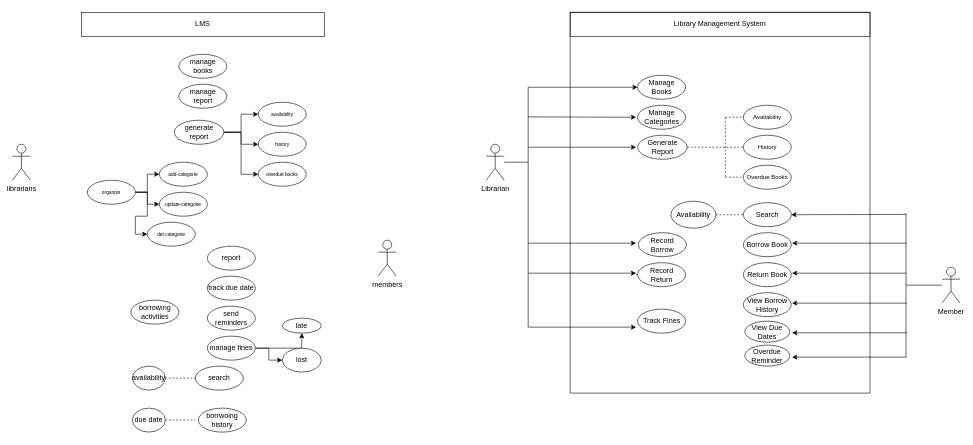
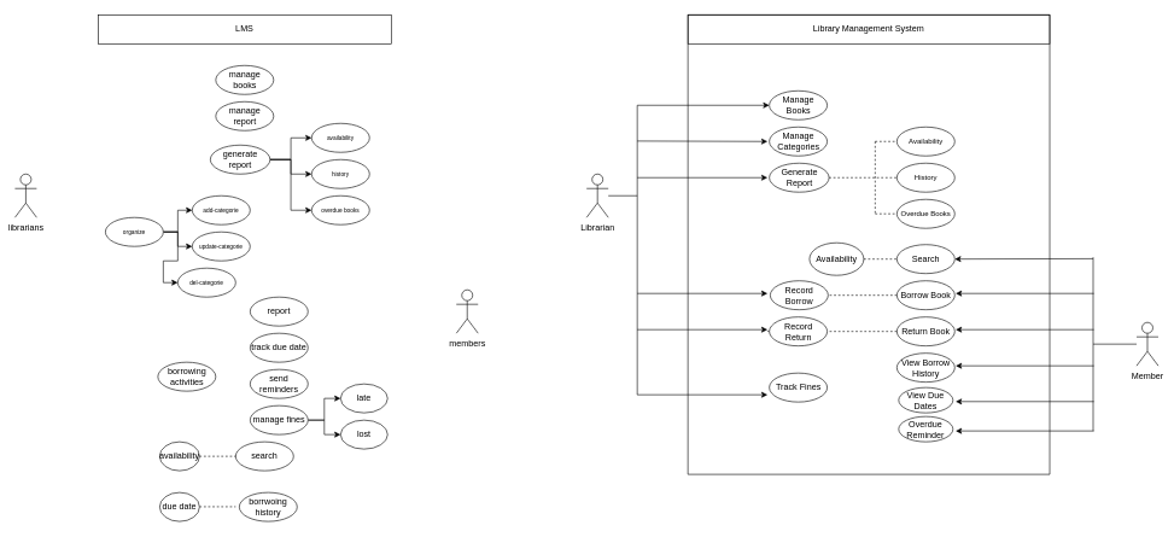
  <mxCell id="0" />
  <mxCell id="1" parent="0" />
  <mxCell id="2" value="LMS" style="rounded=0;whiteSpace=wrap;html=1;" parent="1" vertex="1"><mxGeometry x="135" y="20" width="405" height="40" as="geometry" /></mxCell>
  <mxCell id="3" value="librarians" style="shape=umlActor;verticalLabelPosition=bottom;verticalAlign=top;html=1;outlineConnect=0;" parent="1" vertex="1"><mxGeometry x="20" y="240" width="30" height="60" as="geometry" /></mxCell>
  <mxCell id="4" value="manage books" style="ellipse;whiteSpace=wrap;html=1;" parent="1" vertex="1"><mxGeometry x="297.5" y="90" width="80" height="40" as="geometry" /></mxCell>
  <mxCell id="5" value="manage report" style="ellipse;whiteSpace=wrap;html=1;" parent="1" vertex="1"><mxGeometry x="297.5" y="140" width="80" height="40" as="geometry" /></mxCell>
  <mxCell id="6" style="edgeStyle=orthogonalEdgeStyle;rounded=0;orthogonalLoop=1;jettySize=auto;html=1;entryX=0;entryY=0.5;entryDx=0;entryDy=0;" parent="1" source="9" target="25" edge="1"><mxGeometry relative="1" as="geometry" /></mxCell>
  <mxCell id="7" style="edgeStyle=orthogonalEdgeStyle;rounded=0;orthogonalLoop=1;jettySize=auto;html=1;entryX=0;entryY=0.5;entryDx=0;entryDy=0;" parent="1" source="9" target="26" edge="1"><mxGeometry relative="1" as="geometry" /></mxCell>
  <mxCell id="8" style="edgeStyle=orthogonalEdgeStyle;rounded=0;orthogonalLoop=1;jettySize=auto;html=1;entryX=0;entryY=0.5;entryDx=0;entryDy=0;" parent="1" source="9" target="27" edge="1"><mxGeometry relative="1" as="geometry" /></mxCell>
  <mxCell id="9" value="generate report" style="ellipse;whiteSpace=wrap;html=1;" parent="1" vertex="1"><mxGeometry x="290" y="200" width="82.5" height="40" as="geometry" /></mxCell>
  <mxCell id="10" style="edgeStyle=orthogonalEdgeStyle;rounded=0;orthogonalLoop=1;jettySize=auto;html=1;exitX=1;exitY=0.5;exitDx=0;exitDy=0;entryX=0;entryY=0.5;entryDx=0;entryDy=0;fontSize=8;" parent="1" source="13" target="14" edge="1"><mxGeometry relative="1" as="geometry" /></mxCell>
  <mxCell id="11" style="edgeStyle=orthogonalEdgeStyle;rounded=0;orthogonalLoop=1;jettySize=auto;html=1;exitX=1;exitY=0.5;exitDx=0;exitDy=0;entryX=0;entryY=0.5;entryDx=0;entryDy=0;fontSize=8;" parent="1" source="13" target="15" edge="1"><mxGeometry relative="1" as="geometry" /></mxCell>
  <mxCell id="12" style="edgeStyle=orthogonalEdgeStyle;rounded=0;orthogonalLoop=1;jettySize=auto;html=1;exitX=1;exitY=0.5;exitDx=0;exitDy=0;entryX=0;entryY=0.5;entryDx=0;entryDy=0;fontSize=8;" parent="1" source="13" target="16" edge="1"><mxGeometry relative="1" as="geometry" /></mxCell>
  <mxCell id="13" value="organize" style="ellipse;whiteSpace=wrap;html=1;fontSize=8;" parent="1" vertex="1"><mxGeometry x="145" y="300" width="80" height="40" as="geometry" /></mxCell>
  <mxCell id="14" value="add-categorie" style="ellipse;whiteSpace=wrap;html=1;fontSize=8;" parent="1" vertex="1"><mxGeometry x="265" y="270" width="80" height="40" as="geometry" /></mxCell>
  <mxCell id="15" value="update-categorie" style="ellipse;whiteSpace=wrap;html=1;fontSize=8;" parent="1" vertex="1"><mxGeometry x="265" y="320" width="80" height="40" as="geometry" /></mxCell>
  <mxCell id="16" value="del-categorie" style="ellipse;whiteSpace=wrap;html=1;fontSize=8;" parent="1" vertex="1"><mxGeometry x="245" y="370" width="80" height="40" as="geometry" /></mxCell>
  <mxCell id="17" value="borrowing activities" style="ellipse;whiteSpace=wrap;html=1;" parent="1" vertex="1"><mxGeometry x="217.5" y="500" width="80" height="40" as="geometry" /></mxCell>
  <mxCell id="18" value="members" style="shape=umlActor;verticalLabelPosition=bottom;verticalAlign=top;html=1;outlineConnect=0;" parent="1" vertex="1"><mxGeometry x="630" y="400" width="30" height="60" as="geometry" /></mxCell>
  <mxCell id="19" value="search" style="ellipse;whiteSpace=wrap;html=1;" parent="1" vertex="1"><mxGeometry x="325" y="610" width="80" height="40" as="geometry" /></mxCell>
  <mxCell id="20" value="availability" style="ellipse;whiteSpace=wrap;html=1;" parent="1" vertex="1"><mxGeometry x="220" y="610" width="55" height="40" as="geometry" /></mxCell>
  <mxCell id="21" value="" style="endArrow=none;dashed=1;html=1;rounded=0;exitX=1;exitY=0.5;exitDx=0;exitDy=0;entryX=0;entryY=0.5;entryDx=0;entryDy=0;" parent="1" source="20" target="19" edge="1"><mxGeometry width="50" height="50" relative="1" as="geometry"><mxPoint x="315" y="660" as="sourcePoint" /><mxPoint x="365" y="610" as="targetPoint" /></mxGeometry></mxCell>
  <mxCell id="22" value="borrwoing history" style="ellipse;whiteSpace=wrap;html=1;" parent="1" vertex="1"><mxGeometry x="330" y="680" width="80" height="40" as="geometry" /></mxCell>
  <mxCell id="23" value="" style="endArrow=none;dashed=1;html=1;rounded=0;exitX=1;exitY=0.5;exitDx=0;exitDy=0;entryX=0;entryY=0.5;entryDx=0;entryDy=0;" parent="1" edge="1"><mxGeometry width="50" height="50" relative="1" as="geometry"><mxPoint x="275" y="699.71" as="sourcePoint" /><mxPoint x="325" y="699.71" as="targetPoint" /></mxGeometry></mxCell>
  <mxCell id="24" value="due date" style="ellipse;whiteSpace=wrap;html=1;" parent="1" vertex="1"><mxGeometry x="220" y="680" width="55" height="40" as="geometry" /></mxCell>
  <mxCell id="25" value="availability" style="ellipse;whiteSpace=wrap;html=1;fontSize=8;" parent="1" vertex="1"><mxGeometry x="430" y="170" width="80" height="40" as="geometry" /></mxCell>
  <mxCell id="26" value="history" style="ellipse;whiteSpace=wrap;html=1;fontSize=8;" parent="1" vertex="1"><mxGeometry x="430" y="220" width="80" height="40" as="geometry" /></mxCell>
  <mxCell id="27" value="overdue books" style="ellipse;whiteSpace=wrap;html=1;fontSize=8;" parent="1" vertex="1"><mxGeometry x="430" y="270" width="80" height="40" as="geometry" /></mxCell>
  <mxCell id="28" value="report" style="ellipse;whiteSpace=wrap;html=1;" parent="1" vertex="1"><mxGeometry x="345" y="410" width="80" height="40" as="geometry" /></mxCell>
  <mxCell id="29" value="track due date" style="ellipse;whiteSpace=wrap;html=1;" parent="1" vertex="1"><mxGeometry x="345" y="460" width="80" height="40" as="geometry" /></mxCell>
  <mxCell id="30" value="send reminders" style="ellipse;whiteSpace=wrap;html=1;" parent="1" vertex="1"><mxGeometry x="345" y="510" width="80" height="40" as="geometry" /></mxCell>
  <mxCell id="31" value="" style="edgeStyle=orthogonalEdgeStyle;rounded=0;orthogonalLoop=1;jettySize=auto;html=1;" parent="1" source="33" target="34" edge="1"><mxGeometry relative="1" as="geometry" /></mxCell>
  <mxCell id="32" style="edgeStyle=orthogonalEdgeStyle;rounded=0;orthogonalLoop=1;jettySize=auto;html=1;entryX=0;entryY=0.5;entryDx=0;entryDy=0;" parent="1" source="33" target="35" edge="1"><mxGeometry relative="1" as="geometry" /></mxCell>
  <mxCell id="33" value="manage fines" style="ellipse;whiteSpace=wrap;html=1;" parent="1" vertex="1"><mxGeometry x="345" y="560" width="80" height="40" as="geometry" /></mxCell>
- <mxCell id="34" value="late" style="ellipse;whiteSpace=wrap;html=1;" parent="1" vertex="1"><mxGeometry x="470" y="530" width="65" height="25" as="geometry" /></mxCell>
+ <mxCell id="34" value="late" style="ellipse;whiteSpace=wrap;html=1;" parent="1" vertex="1"><mxGeometry x="470" y="530" width="65" height="40" as="geometry" /></mxCell>
  <mxCell id="35" value="lost" style="ellipse;whiteSpace=wrap;html=1;" parent="1" vertex="1"><mxGeometry x="470" y="580" width="65" height="40" as="geometry" /></mxCell>
  <mxCell id="36" value="Library Management System" style="rounded=0;whiteSpace=wrap;html=1;" vertex="1" parent="1"><mxGeometry x="950" y="20" width="500" height="40" as="geometry" /></mxCell>
  <mxCell id="37" value="Librarian" style="shape=umlActor;verticalLabelPosition=bottom;verticalAlign=top;html=1;outlineConnect=0;" vertex="1" parent="1"><mxGeometry x="810" y="240" width="30" height="60" as="geometry" /></mxCell>
  <mxCell id="38" value="" style="swimlane;startSize=0;" vertex="1" parent="1"><mxGeometry x="950" y="20" width="500" height="635" as="geometry" /></mxCell>
  <mxCell id="39" value="Search" style="ellipse;whiteSpace=wrap;html=1;" vertex="1" parent="38"><mxGeometry x="288.75" y="317.5" width="80" height="40" as="geometry" /></mxCell>
  <mxCell id="40" value="Availability" style="ellipse;whiteSpace=wrap;html=1;" vertex="1" parent="38"><mxGeometry x="168" y="315" width="75" height="45" as="geometry" /></mxCell>
  <mxCell id="41" value="" style="endArrow=none;dashed=1;html=1;rounded=0;exitX=1;exitY=0.5;exitDx=0;exitDy=0;entryX=0;entryY=0.5;entryDx=0;entryDy=0;" edge="1" parent="38" source="40" target="39"><mxGeometry width="50" height="50" relative="1" as="geometry"><mxPoint x="273.75" y="367.5" as="sourcePoint" /><mxPoint x="323.75" y="317.5" as="targetPoint" /></mxGeometry></mxCell>
  <mxCell id="42" value="View Borrow History" style="ellipse;whiteSpace=wrap;html=1;" vertex="1" parent="38"><mxGeometry x="288.75" y="467.5" width="80" height="40" as="geometry" /></mxCell>
  <mxCell id="43" value="View Due Dates" style="ellipse;whiteSpace=wrap;html=1;" vertex="1" parent="38"><mxGeometry x="291.25" y="515" width="75" height="35" as="geometry" /></mxCell>
  <mxCell id="44" value="Borrow Book" style="ellipse;whiteSpace=wrap;html=1;" vertex="1" parent="38"><mxGeometry x="288.75" y="367.5" width="80" height="40" as="geometry" /></mxCell>
  <mxCell id="45" value="Return Book" style="ellipse;whiteSpace=wrap;html=1;" vertex="1" parent="38"><mxGeometry x="288.75" y="417.5" width="80" height="40" as="geometry" /></mxCell>
  <mxCell id="46" value="Overdue Reminder" style="ellipse;whiteSpace=wrap;html=1;" vertex="1" parent="38"><mxGeometry x="291.25" y="555" width="75" height="35" as="geometry" /></mxCell>
  <mxCell id="47" value="Manage Books" style="ellipse;whiteSpace=wrap;html=1;" vertex="1" parent="38"><mxGeometry x="112.5" y="105" width="80" height="40" as="geometry" /></mxCell>
  <mxCell id="48" value="Manage Categories" style="ellipse;whiteSpace=wrap;html=1;" vertex="1" parent="38"><mxGeometry x="112.5" y="155" width="80" height="40" as="geometry" /></mxCell>
  <mxCell id="49" value="Generate Report" style="ellipse;whiteSpace=wrap;html=1;" vertex="1" parent="38"><mxGeometry x="112.5" y="205" width="82.5" height="40" as="geometry" /></mxCell>
  <mxCell id="50" value="&lt;font style=&quot;font-size: 10px;&quot;&gt;Availability&lt;/font&gt;" style="ellipse;whiteSpace=wrap;html=1;fontSize=8;" vertex="1" parent="38"><mxGeometry x="288.75" y="155" width="80" height="40" as="geometry" /></mxCell>
  <mxCell id="51" value="&lt;font style=&quot;font-size: 10px;&quot;&gt;History&lt;/font&gt;" style="ellipse;whiteSpace=wrap;html=1;fontSize=8;" vertex="1" parent="38"><mxGeometry x="288.75" y="205" width="80" height="40" as="geometry" /></mxCell>
  <mxCell id="52" value="&lt;font style=&quot;font-size: 10px;&quot;&gt;Overdue Books&lt;/font&gt;" style="ellipse;whiteSpace=wrap;html=1;fontSize=8;" vertex="1" parent="38"><mxGeometry x="288.75" y="255" width="80" height="40" as="geometry" /></mxCell>
  <mxCell id="53" value="Record Borrow" style="ellipse;whiteSpace=wrap;html=1;" vertex="1" parent="38"><mxGeometry x="113.75" y="367.5" width="80" height="40" as="geometry" /></mxCell>
+ <mxCell id="54" value="" style="endArrow=none;dashed=1;html=1;rounded=0;entryX=1;entryY=0.5;entryDx=0;entryDy=0;exitX=0;exitY=0.5;exitDx=0;exitDy=0;" edge="1" parent="38" source="44" target="53"><mxGeometry width="50" height="50" relative="1" as="geometry"><mxPoint x="548.75" y="635" as="sourcePoint" /><mxPoint x="598.75" y="585" as="targetPoint" /></mxGeometry></mxCell>
  <mxCell id="55" value="" style="endArrow=none;dashed=1;html=1;rounded=0;entryX=1;entryY=0.5;entryDx=0;entryDy=0;exitX=0;exitY=0.5;exitDx=0;exitDy=0;" edge="1" parent="38" source="61"><mxGeometry width="50" height="50" relative="1" as="geometry"><mxPoint x="270" y="437" as="sourcePoint" /><mxPoint x="110" y="437" as="targetPoint" /></mxGeometry></mxCell>
  <mxCell id="56" value="" style="endArrow=none;dashed=1;html=1;rounded=0;exitX=1;exitY=0.5;exitDx=0;exitDy=0;entryX=0;entryY=0.5;entryDx=0;entryDy=0;" edge="1" parent="38" source="49" target="51"><mxGeometry width="50" height="50" relative="1" as="geometry"><mxPoint x="216.25" y="224.5" as="sourcePoint" /><mxPoint x="271.25" y="224.5" as="targetPoint" /></mxGeometry></mxCell>
  <mxCell id="57" value="" style="endArrow=none;dashed=1;html=1;rounded=0;" edge="1" parent="38"><mxGeometry width="50" height="50" relative="1" as="geometry"><mxPoint x="258.75" y="175" as="sourcePoint" /><mxPoint x="258.75" y="275" as="targetPoint" /></mxGeometry></mxCell>
  <mxCell id="58" value="" style="endArrow=none;dashed=1;html=1;rounded=0;entryX=0;entryY=0.5;entryDx=0;entryDy=0;" edge="1" parent="38" target="50"><mxGeometry width="50" height="50" relative="1" as="geometry"><mxPoint x="258.75" y="175" as="sourcePoint" /><mxPoint x="308.75" y="170" as="targetPoint" /></mxGeometry></mxCell>
  <mxCell id="59" value="" style="endArrow=none;dashed=1;html=1;rounded=0;entryX=0;entryY=0.5;entryDx=0;entryDy=0;" edge="1" parent="38"><mxGeometry width="50" height="50" relative="1" as="geometry"><mxPoint x="258.75" y="274.93" as="sourcePoint" /><mxPoint x="288.75" y="274.93" as="targetPoint" /></mxGeometry></mxCell>
+ <mxCell id="60" value="" style="endArrow=none;dashed=1;html=1;rounded=0;entryX=1;entryY=0.5;entryDx=0;entryDy=0;exitX=0;exitY=0.5;exitDx=0;exitDy=0;" edge="1" parent="38" source="45" target="61"><mxGeometry width="50" height="50" relative="1" as="geometry"><mxPoint x="1361.25" y="592" as="sourcePoint" /><mxPoint x="1201.25" y="592" as="targetPoint" /></mxGeometry></mxCell>
  <mxCell id="61" value="Record Return" style="ellipse;whiteSpace=wrap;html=1;" vertex="1" parent="38"><mxGeometry x="112.5" y="417.5" width="80" height="40" as="geometry" /></mxCell>
  <mxCell id="62" value="Track Fines" style="ellipse;whiteSpace=wrap;html=1;" vertex="1" parent="38"><mxGeometry x="112.5" y="495" width="80" height="40" as="geometry" /></mxCell>
  <mxCell id="63" value="" style="endArrow=none;html=1;rounded=0;" edge="1" parent="1"><mxGeometry width="50" height="50" relative="1" as="geometry"><mxPoint x="880" y="545" as="sourcePoint" /><mxPoint x="880" y="145" as="targetPoint" /></mxGeometry></mxCell>
  <mxCell id="64" value="" style="endArrow=classic;html=1;rounded=0;entryX=0;entryY=0.5;entryDx=0;entryDy=0;" edge="1" parent="1" target="47"><mxGeometry width="50" height="50" relative="1" as="geometry"><mxPoint x="880" y="145" as="sourcePoint" /><mxPoint x="820" y="85" as="targetPoint" /></mxGeometry></mxCell>
  <mxCell id="65" value="" style="endArrow=classic;html=1;rounded=0;" edge="1" parent="1"><mxGeometry width="50" height="50" relative="1" as="geometry"><mxPoint x="880" y="194.41" as="sourcePoint" /><mxPoint x="1060" y="195" as="targetPoint" /></mxGeometry></mxCell>
  <mxCell id="66" value="" style="endArrow=classic;html=1;rounded=0;" edge="1" parent="1"><mxGeometry width="50" height="50" relative="1" as="geometry"><mxPoint x="880" y="245" as="sourcePoint" /><mxPoint x="1060" y="245" as="targetPoint" /></mxGeometry></mxCell>
  <mxCell id="67" value="" style="endArrow=classic;html=1;rounded=0;" edge="1" parent="1"><mxGeometry width="50" height="50" relative="1" as="geometry"><mxPoint x="880" y="405" as="sourcePoint" /><mxPoint x="1060" y="405" as="targetPoint" /></mxGeometry></mxCell>
  <mxCell id="68" value="" style="endArrow=classic;html=1;rounded=0;" edge="1" parent="1"><mxGeometry width="50" height="50" relative="1" as="geometry"><mxPoint x="880" y="455" as="sourcePoint" /><mxPoint x="1060" y="455" as="targetPoint" /></mxGeometry></mxCell>
  <mxCell id="69" value="" style="endArrow=classic;html=1;rounded=0;" edge="1" parent="1"><mxGeometry width="50" height="50" relative="1" as="geometry"><mxPoint x="880" y="545" as="sourcePoint" /><mxPoint x="1060" y="545" as="targetPoint" /></mxGeometry></mxCell>
  <mxCell id="70" value="" style="endArrow=none;html=1;rounded=0;" edge="1" parent="1" source="37"><mxGeometry width="50" height="50" relative="1" as="geometry"><mxPoint x="830" y="330" as="sourcePoint" /><mxPoint x="880" y="270" as="targetPoint" /></mxGeometry></mxCell>
  <mxCell id="71" value="" style="endArrow=none;html=1;rounded=0;" edge="1" parent="1"><mxGeometry width="50" height="50" relative="1" as="geometry"><mxPoint x="1510" y="595" as="sourcePoint" /><mxPoint x="1510" y="355" as="targetPoint" /></mxGeometry></mxCell>
  <mxCell id="72" value="" style="endArrow=classic;html=1;rounded=0;entryX=1;entryY=0.5;entryDx=0;entryDy=0;" edge="1" parent="1" target="39"><mxGeometry width="50" height="50" relative="1" as="geometry"><mxPoint x="1510" y="357" as="sourcePoint" /><mxPoint x="1744" y="385" as="targetPoint" /></mxGeometry></mxCell>
  <mxCell id="73" value="" style="endArrow=classic;html=1;rounded=0;entryX=1;entryY=0.5;entryDx=0;entryDy=0;" edge="1" parent="1"><mxGeometry width="50" height="50" relative="1" as="geometry"><mxPoint x="1511" y="405" as="sourcePoint" /><mxPoint x="1320" y="405" as="targetPoint" /></mxGeometry></mxCell>
  <mxCell id="74" value="" style="endArrow=classic;html=1;rounded=0;entryX=1;entryY=0.5;entryDx=0;entryDy=0;" edge="1" parent="1"><mxGeometry width="50" height="50" relative="1" as="geometry"><mxPoint x="1511" y="455" as="sourcePoint" /><mxPoint x="1320" y="455" as="targetPoint" /></mxGeometry></mxCell>
  <mxCell id="75" value="" style="endArrow=classic;html=1;rounded=0;entryX=1;entryY=0.5;entryDx=0;entryDy=0;" edge="1" parent="1"><mxGeometry width="50" height="50" relative="1" as="geometry"><mxPoint x="1511" y="505" as="sourcePoint" /><mxPoint x="1320" y="505" as="targetPoint" /></mxGeometry></mxCell>
  <mxCell id="76" value="" style="endArrow=classic;html=1;rounded=0;entryX=1;entryY=0.5;entryDx=0;entryDy=0;" edge="1" parent="1"><mxGeometry width="50" height="50" relative="1" as="geometry"><mxPoint x="1511" y="554.41" as="sourcePoint" /><mxPoint x="1320" y="554.41" as="targetPoint" /></mxGeometry></mxCell>
  <mxCell id="77" value="" style="endArrow=classic;html=1;rounded=0;entryX=1;entryY=0.5;entryDx=0;entryDy=0;" edge="1" parent="1"><mxGeometry width="50" height="50" relative="1" as="geometry"><mxPoint x="1511" y="595" as="sourcePoint" /><mxPoint x="1320" y="595" as="targetPoint" /></mxGeometry></mxCell>
  <mxCell id="78" value="Member" style="shape=umlActor;verticalLabelPosition=bottom;verticalAlign=top;html=1;outlineConnect=0;" vertex="1" parent="1"><mxGeometry x="1570" y="445" width="30" height="60" as="geometry" /></mxCell>
  <mxCell id="79" value="" style="endArrow=none;html=1;rounded=0;" edge="1" parent="1" target="78"><mxGeometry width="50" height="50" relative="1" as="geometry"><mxPoint x="1510" y="475" as="sourcePoint" /><mxPoint x="1550" y="480" as="targetPoint" /></mxGeometry></mxCell>
